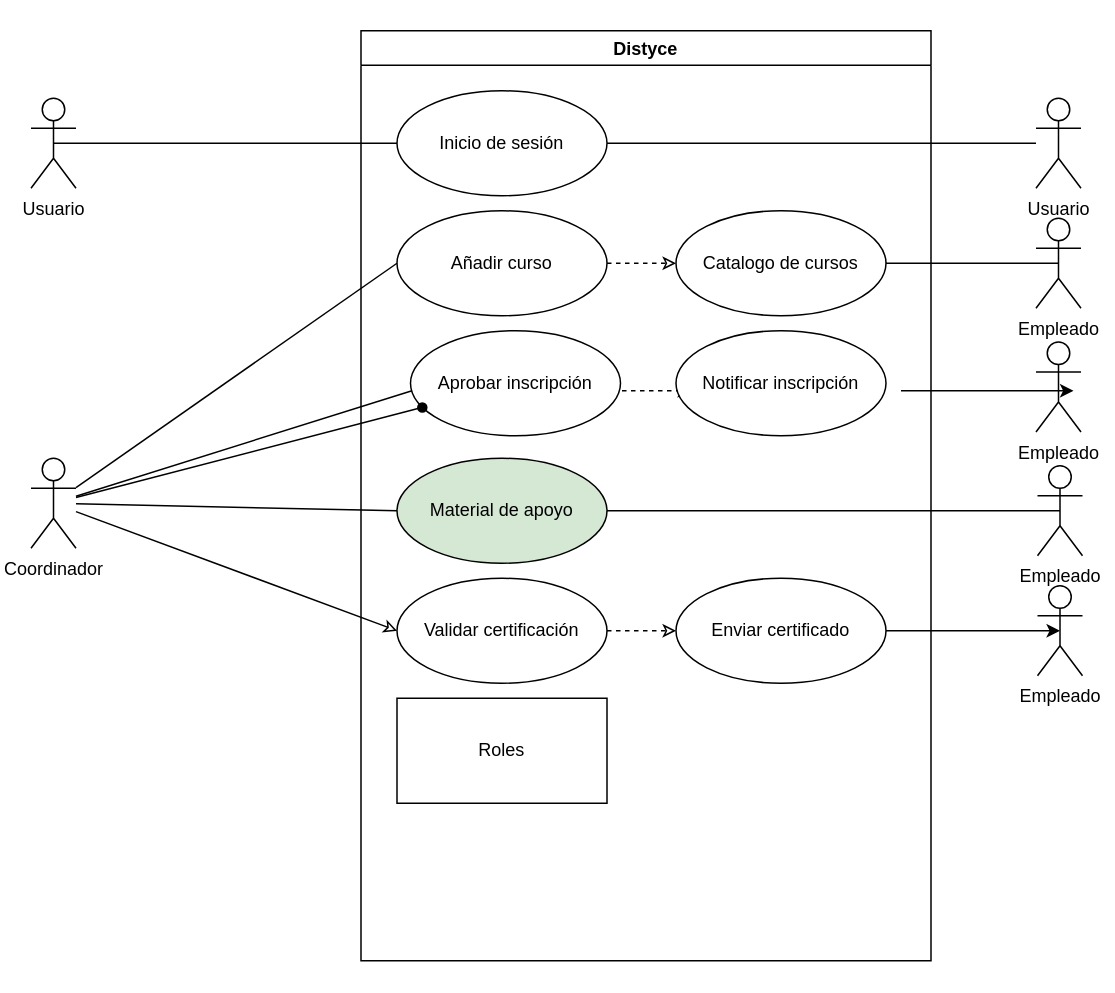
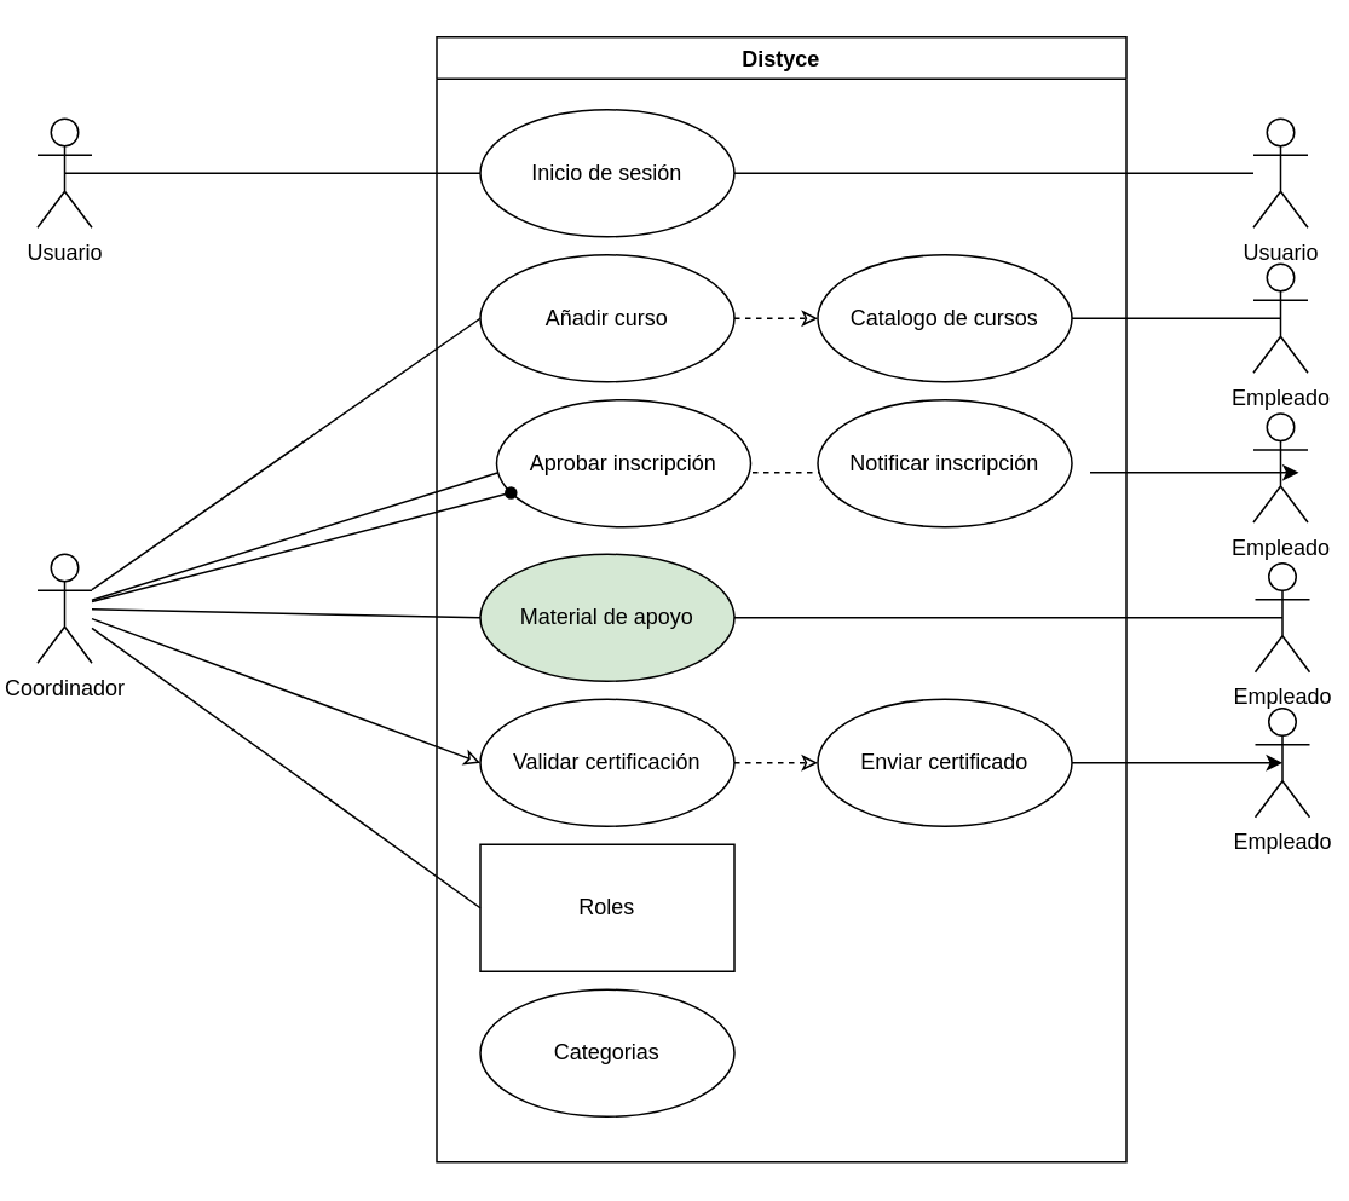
  <mxCell id="0" />
  <mxCell id="1" parent="0" />
  <mxCell id="2" value="Distyce" style="swimlane;startSize=23;" vertex="1" parent="1"><mxGeometry x="240" y="20" width="380" height="620" as="geometry" /></mxCell>
  <mxCell id="3" value="Inicio de sesión" style="ellipse;whiteSpace=wrap;html=1;" parent="2" vertex="1"><mxGeometry x="24" y="40" width="140" height="70" as="geometry" /></mxCell>
  <mxCell id="4" value="Roles" style="whiteSpace=wrap;html=1;rounded=0;" parent="2" vertex="1"><mxGeometry x="24" y="445" width="140" height="70" as="geometry" /></mxCell>
  <mxCell id="5" value="Material de apoyo" style="ellipse;whiteSpace=wrap;html=1;fillColor=#d5e8d4;" parent="2" vertex="1"><mxGeometry x="24" y="285" width="140" height="70" as="geometry" /></mxCell>
  <mxCell id="6" style="edgeStyle=orthogonalEdgeStyle;rounded=0;orthogonalLoop=1;jettySize=auto;html=1;entryX=0;entryY=0.5;entryDx=0;entryDy=0;endArrow=classic;endFill=0;dashed=1;" edge="1" parent="2" source="7" target="8"><mxGeometry relative="1" as="geometry" /></mxCell>
  <mxCell id="7" value="Añadir curso" style="ellipse;whiteSpace=wrap;html=1;" parent="2" vertex="1"><mxGeometry x="24" y="120" width="140" height="70" as="geometry" /></mxCell>
  <mxCell id="8" value="Catalogo de cursos" style="ellipse;whiteSpace=wrap;html=1;" parent="2" vertex="1"><mxGeometry x="210" y="120" width="140" height="70" as="geometry" /></mxCell>
  <mxCell id="9" style="edgeStyle=orthogonalEdgeStyle;rounded=0;orthogonalLoop=1;jettySize=auto;html=1;entryX=0;entryY=0.5;entryDx=0;entryDy=0;dashed=1;endArrow=classic;endFill=0;" edge="1" parent="2"><mxGeometry relative="1" as="geometry"><mxPoint x="174" y="240" as="sourcePoint" /><mxPoint x="220" y="240" as="targetPoint" /></mxGeometry></mxCell>
  <mxCell id="10" value="Aprobar inscripción" style="ellipse;whiteSpace=wrap;html=1;" parent="2" vertex="1"><mxGeometry x="33" y="200" width="140" height="70" as="geometry" /></mxCell>
  <mxCell id="11" style="edgeStyle=orthogonalEdgeStyle;rounded=0;orthogonalLoop=1;jettySize=auto;html=1;exitX=1;exitY=0.5;exitDx=0;exitDy=0;entryX=0;entryY=0.5;entryDx=0;entryDy=0;dashed=1;endArrow=classic;endFill=0;" edge="1" parent="2" source="12" target="14"><mxGeometry relative="1" as="geometry" /></mxCell>
  <mxCell id="12" value="Validar certificación" style="ellipse;whiteSpace=wrap;html=1;" parent="2" vertex="1"><mxGeometry x="24" y="365" width="140" height="70" as="geometry" /></mxCell>
+ <mxCell id="13" value="Categorias" style="ellipse;whiteSpace=wrap;html=1;" parent="2" vertex="1"><mxGeometry x="24" y="525" width="140" height="70" as="geometry" /></mxCell>
  <mxCell id="14" value="Enviar certificado" style="ellipse;whiteSpace=wrap;html=1;" vertex="1" parent="2"><mxGeometry x="210" y="365" width="140" height="70" as="geometry" /></mxCell>
  <mxCell id="15" value="Notificar inscripción" style="ellipse;whiteSpace=wrap;html=1;" vertex="1" parent="2"><mxGeometry x="210" y="200" width="140" height="70" as="geometry" /></mxCell>
  <mxCell id="16" value="Coordinador" style="shape=umlActor;verticalLabelPosition=bottom;verticalAlign=top;html=1;" parent="1" vertex="1"><mxGeometry x="20" y="305" width="30" height="60" as="geometry" /></mxCell>
  <mxCell id="17" style="rounded=0;orthogonalLoop=1;jettySize=auto;html=1;entryX=0;entryY=0.5;entryDx=0;entryDy=0;strokeColor=none;endArrow=oval;endFill=1;" parent="1" source="16" target="3" edge="1"><mxGeometry relative="1" as="geometry" /></mxCell>
  <mxCell id="18" style="edgeStyle=none;rounded=0;orthogonalLoop=1;jettySize=auto;html=1;entryX=0;entryY=0.5;entryDx=0;entryDy=0;endArrow=none;endFill=0;exitX=0.5;exitY=0.5;exitDx=0;exitDy=0;exitPerimeter=0;" parent="1" source="31" target="3" edge="1"><mxGeometry relative="1" as="geometry" /></mxCell>
+ <mxCell id="19" style="edgeStyle=none;rounded=0;orthogonalLoop=1;jettySize=auto;html=1;entryX=0;entryY=0.5;entryDx=0;entryDy=0;endArrow=none;endFill=0;" parent="1" source="16" target="4" edge="1"><mxGeometry relative="1" as="geometry" /></mxCell>
  <mxCell id="20" style="edgeStyle=none;rounded=0;orthogonalLoop=1;jettySize=auto;html=1;entryX=0;entryY=0.5;entryDx=0;entryDy=0;endArrow=none;endFill=0;" parent="1" source="16" target="5" edge="1"><mxGeometry relative="1" as="geometry" /></mxCell>
  <mxCell id="21" style="edgeStyle=none;rounded=0;orthogonalLoop=1;jettySize=auto;html=1;entryX=0;entryY=0.5;entryDx=0;entryDy=0;endArrow=none;endFill=0;" parent="1" source="16" target="7" edge="1"><mxGeometry relative="1" as="geometry" /></mxCell>
  <mxCell id="22" style="edgeStyle=none;rounded=0;orthogonalLoop=1;jettySize=auto;html=1;entryX=0;entryY=0.5;entryDx=0;entryDy=0;endArrow=none;endFill=0;" parent="1" source="16" edge="1"><mxGeometry relative="1" as="geometry"><mxPoint x="274" y="260" as="targetPoint" /></mxGeometry></mxCell>
  <mxCell id="23" style="edgeStyle=none;rounded=0;orthogonalLoop=1;jettySize=auto;html=1;entryX=0;entryY=0.5;entryDx=0;entryDy=0;endArrow=classic;endFill=0;" parent="1" source="16" target="12" edge="1"><mxGeometry relative="1" as="geometry" /></mxCell>
  <mxCell id="24" style="edgeStyle=none;rounded=0;orthogonalLoop=1;jettySize=auto;html=1;endArrow=oval;endFill=1;" parent="1" source="16" target="10" edge="1"><mxGeometry relative="1" as="geometry" /></mxCell>
  <mxCell id="25" value="Empleado" style="shape=umlActor;verticalLabelPosition=bottom;verticalAlign=top;html=1;" vertex="1" parent="1"><mxGeometry x="691" y="390" width="30" height="60" as="geometry" /></mxCell>
  <mxCell id="26" style="edgeStyle=orthogonalEdgeStyle;rounded=0;orthogonalLoop=1;jettySize=auto;html=1;entryX=0.5;entryY=0.5;entryDx=0;entryDy=0;entryPerimeter=0;" edge="1" parent="1" source="14" target="25"><mxGeometry relative="1" as="geometry" /></mxCell>
  <mxCell id="27" value="Empleado" style="shape=umlActor;verticalLabelPosition=bottom;verticalAlign=top;html=1;" vertex="1" parent="1"><mxGeometry x="691" y="310" width="30" height="60" as="geometry" /></mxCell>
  <mxCell id="28" style="edgeStyle=orthogonalEdgeStyle;rounded=0;orthogonalLoop=1;jettySize=auto;html=1;entryX=0.5;entryY=0.5;entryDx=0;entryDy=0;entryPerimeter=0;endArrow=none;endFill=0;" edge="1" parent="1" source="5" target="27"><mxGeometry relative="1" as="geometry" /></mxCell>
  <mxCell id="29" value="Empleado" style="shape=umlActor;verticalLabelPosition=bottom;verticalAlign=top;html=1;" vertex="1" parent="1"><mxGeometry x="690" y="227.5" width="30" height="60" as="geometry" /></mxCell>
  <mxCell id="30" style="edgeStyle=orthogonalEdgeStyle;rounded=0;orthogonalLoop=1;jettySize=auto;html=1;entryX=0.5;entryY=0.5;entryDx=0;entryDy=0;entryPerimeter=0;" edge="1" parent="1"><mxGeometry relative="1" as="geometry"><mxPoint x="600" y="260" as="sourcePoint" /><mxPoint x="715" y="260" as="targetPoint" /></mxGeometry></mxCell>
  <mxCell id="31" value="Usuario" style="shape=umlActor;verticalLabelPosition=bottom;verticalAlign=top;html=1;" vertex="1" parent="1"><mxGeometry x="20" y="65" width="30" height="60" as="geometry" /></mxCell>
  <mxCell id="32" value="Usuario" style="shape=umlActor;verticalLabelPosition=bottom;verticalAlign=top;html=1;" vertex="1" parent="1"><mxGeometry x="690" y="65" width="30" height="60" as="geometry" /></mxCell>
  <mxCell id="33" style="edgeStyle=orthogonalEdgeStyle;rounded=0;orthogonalLoop=1;jettySize=auto;html=1;endArrow=none;endFill=0;" edge="1" parent="1" source="3" target="32"><mxGeometry relative="1" as="geometry" /></mxCell>
  <mxCell id="34" value="Empleado" style="shape=umlActor;verticalLabelPosition=bottom;verticalAlign=top;html=1;" vertex="1" parent="1"><mxGeometry x="690" y="145" width="30" height="60" as="geometry" /></mxCell>
  <mxCell id="35" style="edgeStyle=orthogonalEdgeStyle;rounded=0;orthogonalLoop=1;jettySize=auto;html=1;entryX=0.5;entryY=0.5;entryDx=0;entryDy=0;entryPerimeter=0;endArrow=none;endFill=0;" edge="1" parent="1" source="8" target="34"><mxGeometry relative="1" as="geometry" /></mxCell>
